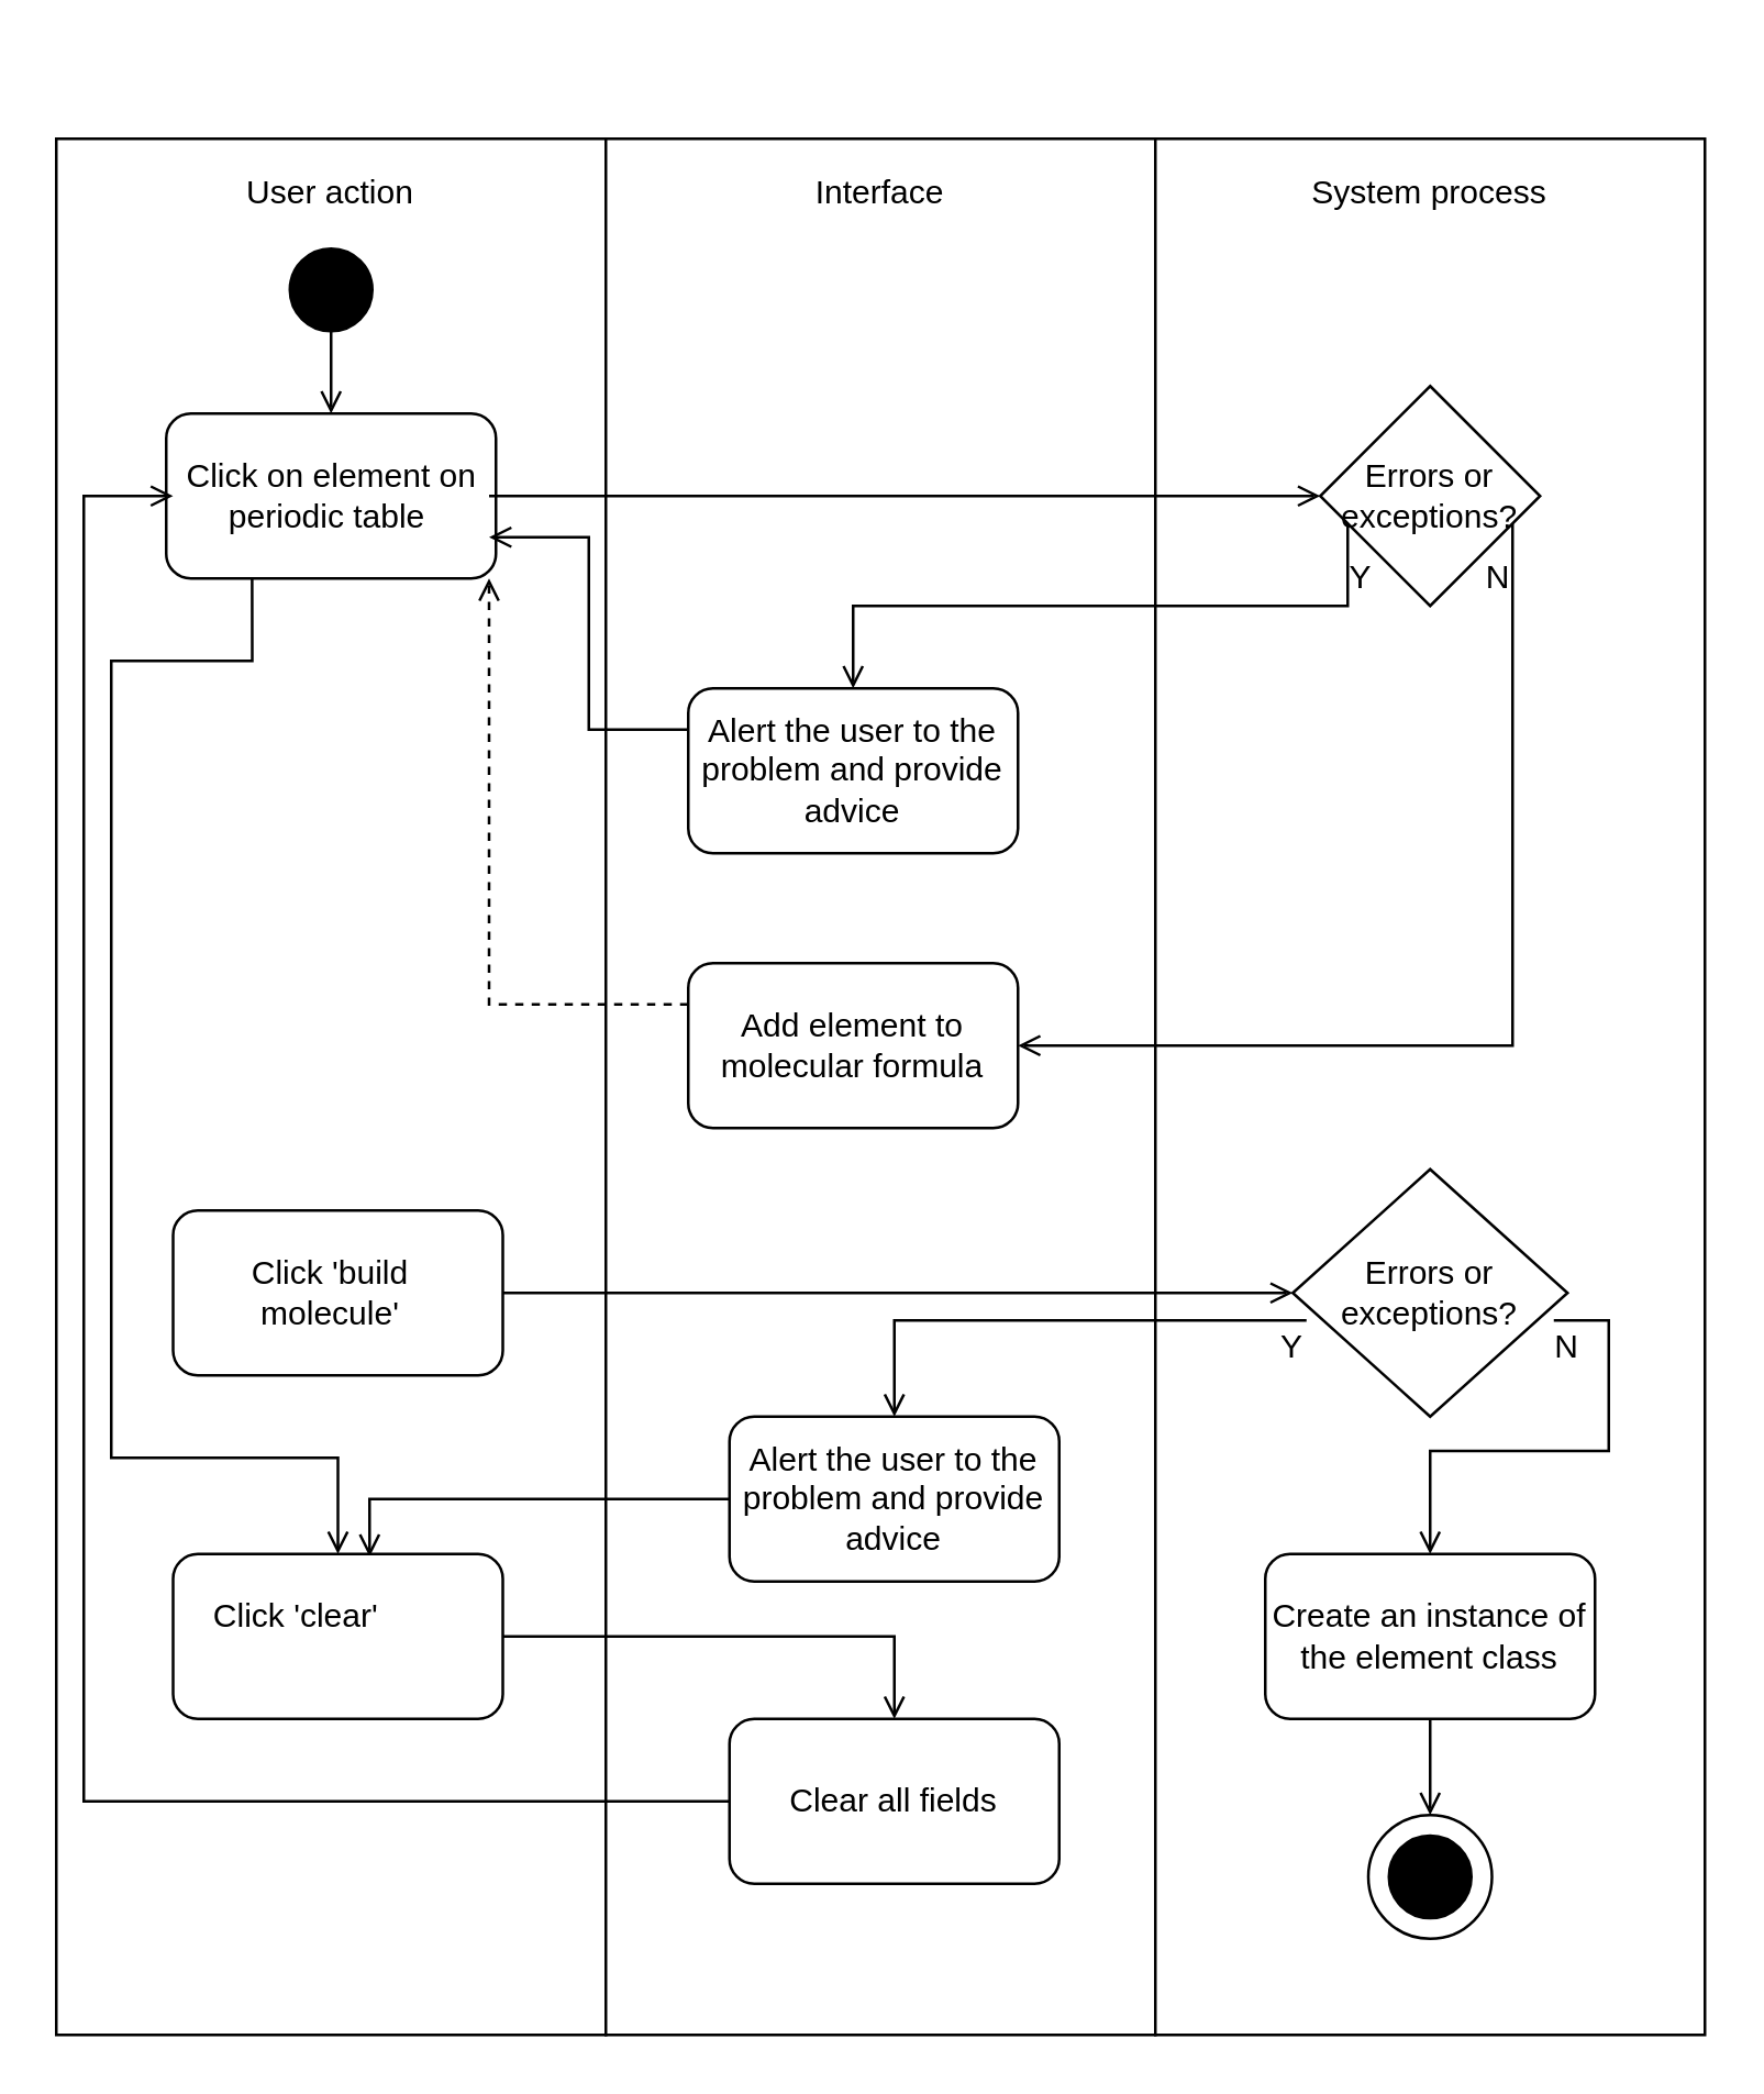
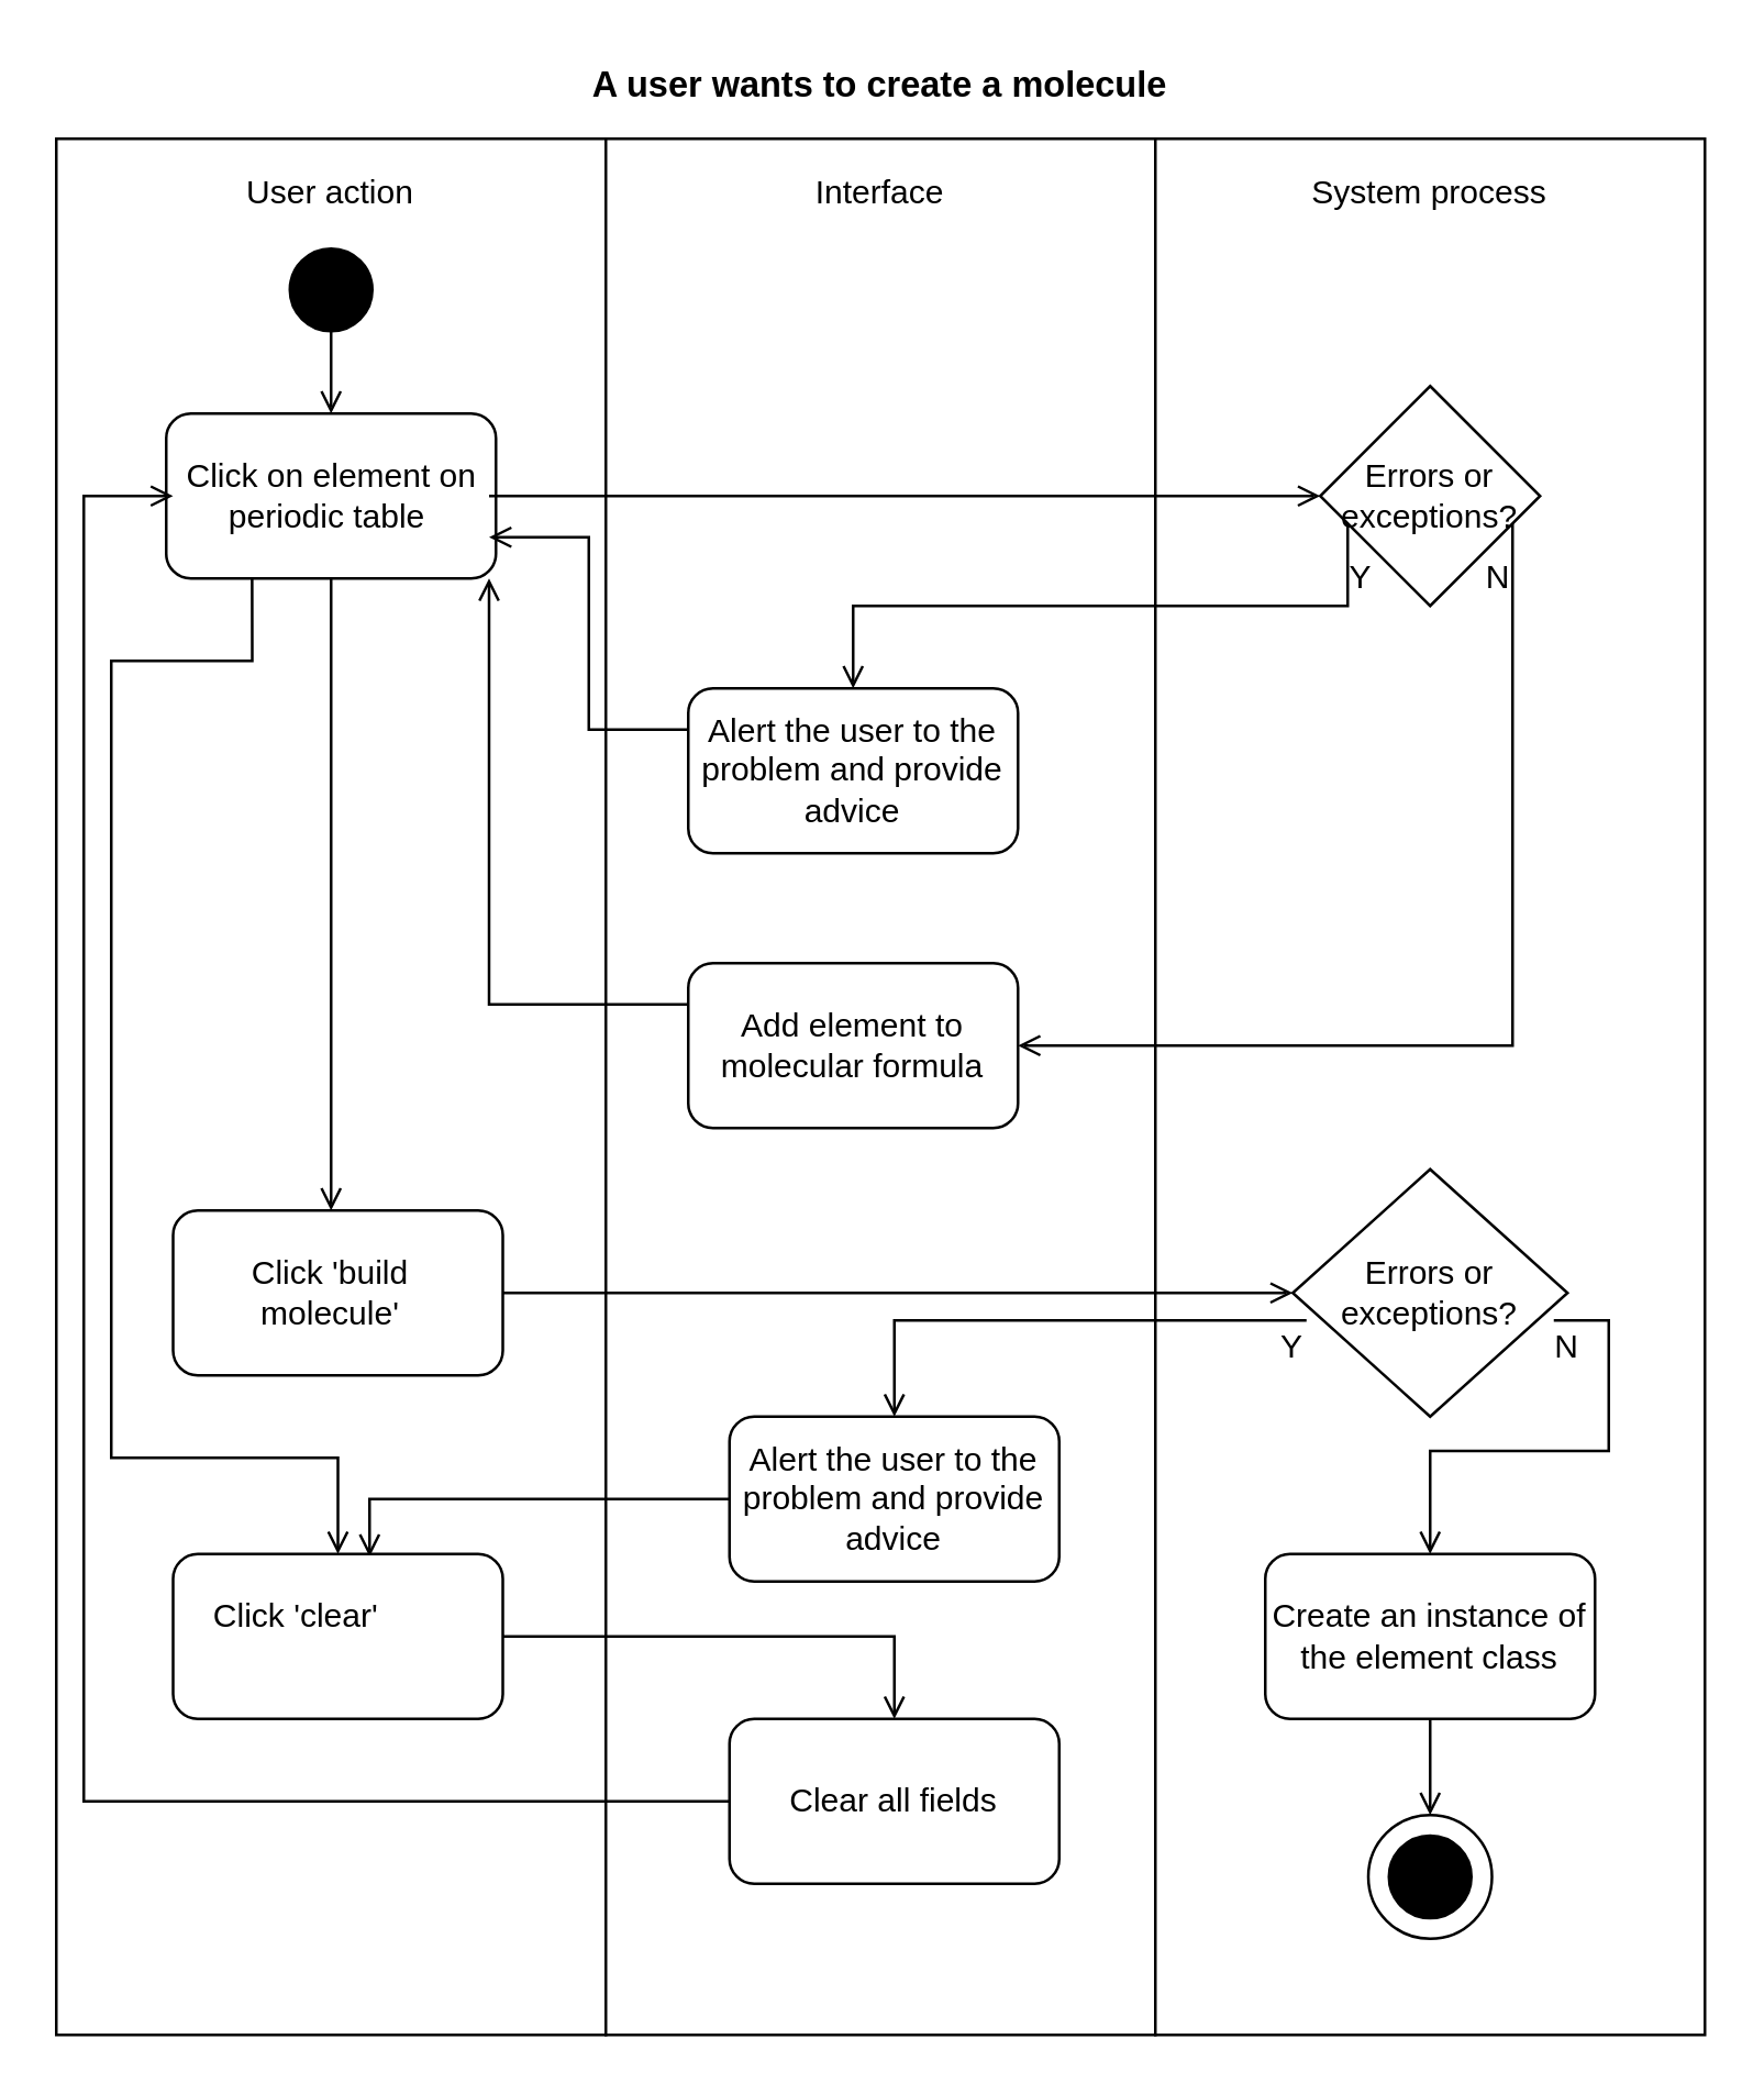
  <mxCell id="0" />
  <mxCell id="1" parent="0" />
  <mxCell id="2" value="" style="rounded=1;whiteSpace=wrap;html=1;fillColor=#FFFFFF;" vertex="1" parent="1"><mxGeometry x="62.5" y="440" width="120" height="60" as="geometry" /></mxCell>
  <mxCell id="3" value="" style="rounded=1;whiteSpace=wrap;html=1;fillColor=#FFFFFF;" vertex="1" parent="1"><mxGeometry x="260" y="140" width="130" height="60" as="geometry" /></mxCell>
  <mxCell id="4" value="" style="rounded=1;whiteSpace=wrap;html=1;fillColor=#FFFFFF;" vertex="1" parent="1"><mxGeometry x="240" y="145" width="160" height="60" as="geometry" /></mxCell>
  <mxCell id="5" value="" style="rounded=0;whiteSpace=wrap;html=1;" vertex="1" parent="1"><mxGeometry x="20" y="50" width="200" height="690" as="geometry" /></mxCell>
  <mxCell id="6" value="" style="rounded=0;whiteSpace=wrap;html=1;" vertex="1" parent="1"><mxGeometry x="220" y="50" width="200" height="690" as="geometry" /></mxCell>
  <mxCell id="7" value="" style="rounded=0;whiteSpace=wrap;html=1;" vertex="1" parent="1"><mxGeometry x="420" y="50" width="200" height="690" as="geometry" /></mxCell>
  <mxCell id="8" value="User action" style="text;html=1;strokeColor=none;fillColor=none;align=center;verticalAlign=middle;whiteSpace=wrap;rounded=0;" vertex="1" parent="1"><mxGeometry x="70" y="60" width="100" height="20" as="geometry" /></mxCell>
  <mxCell id="9" value="Interface" style="text;html=1;strokeColor=none;fillColor=none;align=center;verticalAlign=middle;whiteSpace=wrap;rounded=0;" vertex="1" parent="1"><mxGeometry x="300" y="60" width="40" height="20" as="geometry" /></mxCell>
  <mxCell id="10" value="System process" style="text;html=1;strokeColor=none;fillColor=none;align=center;verticalAlign=middle;whiteSpace=wrap;rounded=0;" vertex="1" parent="1"><mxGeometry x="475" y="60" width="90" height="20" as="geometry" /></mxCell>
  <mxCell id="11" style="edgeStyle=orthogonalEdgeStyle;rounded=0;orthogonalLoop=1;jettySize=auto;html=1;exitX=0.5;exitY=1;exitDx=0;exitDy=0;entryX=0.5;entryY=0;entryDx=0;entryDy=0;endArrow=open;endFill=0;" edge="1" parent="1" source="12" target="13"><mxGeometry relative="1" as="geometry" /></mxCell>
  <mxCell id="12" value="" style="ellipse;whiteSpace=wrap;html=1;aspect=fixed;fillColor=#000000;" vertex="1" parent="1"><mxGeometry x="105" y="90" width="30" height="30" as="geometry" /></mxCell>
  <mxCell id="13" value="" style="rounded=1;whiteSpace=wrap;html=1;fillColor=#FFFFFF;" vertex="1" parent="1"><mxGeometry x="60" y="150" width="120" height="60" as="geometry" /></mxCell>
  <mxCell id="14" style="edgeStyle=orthogonalEdgeStyle;rounded=0;orthogonalLoop=1;jettySize=auto;html=1;exitX=1;exitY=0.5;exitDx=0;exitDy=0;entryX=0;entryY=0.5;entryDx=0;entryDy=0;endArrow=open;endFill=0;" edge="1" parent="1" source="17" target="19"><mxGeometry relative="1" as="geometry" /></mxCell>
+ <mxCell id="15" style="edgeStyle=orthogonalEdgeStyle;rounded=0;orthogonalLoop=1;jettySize=auto;html=1;exitX=0.5;exitY=1;exitDx=0;exitDy=0;entryX=0.5;entryY=0;entryDx=0;entryDy=0;endArrow=open;endFill=0;" edge="1" parent="1" source="17" target="32"><mxGeometry relative="1" as="geometry" /></mxCell>
  <mxCell id="16" style="edgeStyle=orthogonalEdgeStyle;rounded=0;orthogonalLoop=1;jettySize=auto;html=1;exitX=0.25;exitY=1;exitDx=0;exitDy=0;entryX=0.5;entryY=0;entryDx=0;entryDy=0;endArrow=open;endFill=0;" edge="1" parent="1" source="17" target="49"><mxGeometry relative="1" as="geometry"><Array as="points"><mxPoint x="91" y="240" /><mxPoint x="40" y="240" /><mxPoint x="40" y="530" /><mxPoint x="123" y="530" /></Array></mxGeometry></mxCell>
  <mxCell id="17" value="Click on element on periodic table&amp;nbsp;" style="text;html=1;strokeColor=none;fillColor=none;align=center;verticalAlign=middle;whiteSpace=wrap;rounded=0;" vertex="1" parent="1"><mxGeometry x="62.5" y="150" width="115" height="60" as="geometry" /></mxCell>
  <mxCell id="18" value="" style="rounded=1;whiteSpace=wrap;html=1;fillColor=#FFFFFF;" vertex="1" parent="1"><mxGeometry x="250" y="250" width="120" height="60" as="geometry" /></mxCell>
  <mxCell id="19" value="" style="rhombus;whiteSpace=wrap;html=1;fillColor=#FFFFFF;" vertex="1" parent="1"><mxGeometry x="480" y="140" width="80" height="80" as="geometry" /></mxCell>
  <mxCell id="20" style="edgeStyle=orthogonalEdgeStyle;rounded=0;orthogonalLoop=1;jettySize=auto;html=1;exitX=0;exitY=1;exitDx=0;exitDy=0;entryX=0.5;entryY=0;entryDx=0;entryDy=0;endArrow=open;endFill=0;" edge="1" parent="1" source="22" target="24"><mxGeometry relative="1" as="geometry" /></mxCell>
  <mxCell id="21" style="edgeStyle=orthogonalEdgeStyle;rounded=0;orthogonalLoop=1;jettySize=auto;html=1;exitX=1;exitY=1;exitDx=0;exitDy=0;entryX=1;entryY=0.5;entryDx=0;entryDy=0;endArrow=open;endFill=0;" edge="1" parent="1" source="22" target="27"><mxGeometry relative="1" as="geometry" /></mxCell>
  <mxCell id="22" value="Errors or exceptions?" style="text;html=1;strokeColor=none;fillColor=none;align=center;verticalAlign=middle;whiteSpace=wrap;rounded=0;" vertex="1" parent="1"><mxGeometry x="490" y="170" width="60" height="20" as="geometry" /></mxCell>
  <mxCell id="23" style="edgeStyle=orthogonalEdgeStyle;rounded=0;orthogonalLoop=1;jettySize=auto;html=1;exitX=0;exitY=0.25;exitDx=0;exitDy=0;entryX=1;entryY=0.75;entryDx=0;entryDy=0;endArrow=open;endFill=0;" edge="1" parent="1" source="24" target="17"><mxGeometry relative="1" as="geometry" /></mxCell>
  <mxCell id="24" value="Alert the user to the problem and provide advice" style="text;html=1;strokeColor=none;fillColor=none;align=center;verticalAlign=middle;whiteSpace=wrap;rounded=0;" vertex="1" parent="1"><mxGeometry x="250" y="250" width="120" height="60" as="geometry" /></mxCell>
  <mxCell id="25" value="" style="rounded=1;whiteSpace=wrap;html=1;fillColor=#FFFFFF;" vertex="1" parent="1"><mxGeometry x="250" y="350" width="120" height="60" as="geometry" /></mxCell>
- <mxCell id="26" style="edgeStyle=orthogonalEdgeStyle;rounded=0;orthogonalLoop=1;jettySize=auto;html=1;exitX=0;exitY=0.25;exitDx=0;exitDy=0;entryX=1;entryY=1;entryDx=0;entryDy=0;endArrow=open;endFill=0;dashed=1;" edge="1" parent="1" source="27" target="17"><mxGeometry relative="1" as="geometry" /></mxCell>
+ <mxCell id="26" style="edgeStyle=orthogonalEdgeStyle;rounded=0;orthogonalLoop=1;jettySize=auto;html=1;exitX=0;exitY=0.25;exitDx=0;exitDy=0;entryX=1;entryY=1;entryDx=0;entryDy=0;endArrow=open;endFill=0;" edge="1" parent="1" source="27" target="17"><mxGeometry relative="1" as="geometry" /></mxCell>
  <mxCell id="27" value="Add element to molecular formula" style="text;html=1;strokeColor=none;fillColor=none;align=center;verticalAlign=middle;whiteSpace=wrap;rounded=0;" vertex="1" parent="1"><mxGeometry x="250" y="350" width="120" height="60" as="geometry" /></mxCell>
  <mxCell id="28" value="Y" style="text;html=1;strokeColor=none;fillColor=none;align=center;verticalAlign=middle;whiteSpace=wrap;rounded=0;" vertex="1" parent="1"><mxGeometry x="475" y="200" width="40" height="20" as="geometry" /></mxCell>
  <mxCell id="29" value="N" style="text;html=1;strokeColor=none;fillColor=none;align=center;verticalAlign=middle;whiteSpace=wrap;rounded=0;" vertex="1" parent="1"><mxGeometry x="525" y="200" width="40" height="20" as="geometry" /></mxCell>
  <mxCell id="30" style="edgeStyle=orthogonalEdgeStyle;rounded=0;orthogonalLoop=1;jettySize=auto;html=1;exitX=1;exitY=0.5;exitDx=0;exitDy=0;entryX=0;entryY=0.5;entryDx=0;entryDy=0;endArrow=open;endFill=0;" edge="1" parent="1" source="31" target="33"><mxGeometry relative="1" as="geometry" /></mxCell>
  <mxCell id="31" value="" style="rounded=1;whiteSpace=wrap;html=1;fillColor=#FFFFFF;" vertex="1" parent="1"><mxGeometry x="62.5" y="440" width="120" height="60" as="geometry" /></mxCell>
  <mxCell id="32" value="Click 'build molecule'" style="text;html=1;strokeColor=none;fillColor=none;align=center;verticalAlign=middle;whiteSpace=wrap;rounded=0;" vertex="1" parent="1"><mxGeometry x="80" y="440" width="80" height="60" as="geometry" /></mxCell>
  <mxCell id="33" value="" style="rhombus;whiteSpace=wrap;html=1;fillColor=#FFFFFF;" vertex="1" parent="1"><mxGeometry x="470" y="425" width="100" height="90" as="geometry" /></mxCell>
  <mxCell id="34" style="edgeStyle=orthogonalEdgeStyle;rounded=0;orthogonalLoop=1;jettySize=auto;html=1;exitX=0;exitY=0.75;exitDx=0;exitDy=0;entryX=0.5;entryY=0;entryDx=0;entryDy=0;endArrow=open;endFill=0;" edge="1" parent="1" source="36" target="41"><mxGeometry relative="1" as="geometry" /></mxCell>
  <mxCell id="35" style="edgeStyle=orthogonalEdgeStyle;rounded=0;orthogonalLoop=1;jettySize=auto;html=1;exitX=1;exitY=0.75;exitDx=0;exitDy=0;entryX=0.5;entryY=0;entryDx=0;entryDy=0;endArrow=open;endFill=0;" edge="1" parent="1" source="36" target="43"><mxGeometry relative="1" as="geometry" /></mxCell>
  <mxCell id="36" value="Errors or exceptions?" style="text;html=1;strokeColor=none;fillColor=none;align=center;verticalAlign=middle;whiteSpace=wrap;rounded=0;" vertex="1" parent="1"><mxGeometry x="475" y="450" width="90" height="40" as="geometry" /></mxCell>
  <mxCell id="37" value="Y" style="text;html=1;strokeColor=none;fillColor=none;align=center;verticalAlign=middle;whiteSpace=wrap;rounded=0;" vertex="1" parent="1"><mxGeometry x="450" y="480" width="40" height="20" as="geometry" /></mxCell>
  <mxCell id="38" value="N" style="text;html=1;strokeColor=none;fillColor=none;align=center;verticalAlign=middle;whiteSpace=wrap;rounded=0;" vertex="1" parent="1"><mxGeometry x="550" y="480" width="40" height="20" as="geometry" /></mxCell>
  <mxCell id="39" value="" style="rounded=1;whiteSpace=wrap;html=1;fillColor=#FFFFFF;" vertex="1" parent="1"><mxGeometry x="265" y="515" width="120" height="60" as="geometry" /></mxCell>
  <mxCell id="40" style="edgeStyle=orthogonalEdgeStyle;rounded=0;orthogonalLoop=1;jettySize=auto;html=1;exitX=0;exitY=0.5;exitDx=0;exitDy=0;entryX=0.596;entryY=0.017;entryDx=0;entryDy=0;entryPerimeter=0;endArrow=open;endFill=0;" edge="1" parent="1" source="41" target="49"><mxGeometry relative="1" as="geometry" /></mxCell>
  <mxCell id="41" value="Alert the user to the problem and provide advice" style="text;html=1;strokeColor=none;fillColor=none;align=center;verticalAlign=middle;whiteSpace=wrap;rounded=0;" vertex="1" parent="1"><mxGeometry x="265" y="515" width="120" height="60" as="geometry" /></mxCell>
  <mxCell id="42" style="edgeStyle=orthogonalEdgeStyle;rounded=0;orthogonalLoop=1;jettySize=auto;html=1;exitX=0.5;exitY=1;exitDx=0;exitDy=0;entryX=0.5;entryY=0;entryDx=0;entryDy=0;endArrow=open;endFill=0;" edge="1" parent="1" source="43" target="45"><mxGeometry relative="1" as="geometry" /></mxCell>
  <mxCell id="43" value="" style="rounded=1;whiteSpace=wrap;html=1;fillColor=#FFFFFF;" vertex="1" parent="1"><mxGeometry x="460" y="565" width="120" height="60" as="geometry" /></mxCell>
  <mxCell id="44" value="Create an instance of the element class" style="text;html=1;strokeColor=none;fillColor=none;align=center;verticalAlign=middle;whiteSpace=wrap;rounded=0;" vertex="1" parent="1"><mxGeometry x="460" y="575" width="120" height="40" as="geometry" /></mxCell>
  <mxCell id="45" value="" style="ellipse;whiteSpace=wrap;html=1;aspect=fixed;fillColor=#FFFFFF;" vertex="1" parent="1"><mxGeometry x="497.5" y="660" width="45" height="45" as="geometry" /></mxCell>
  <mxCell id="46" value="" style="ellipse;whiteSpace=wrap;html=1;aspect=fixed;fillColor=#000000;" vertex="1" parent="1"><mxGeometry x="505" y="667.5" width="30" height="30" as="geometry" /></mxCell>
+ <mxCell id="47" value="&lt;b&gt;&lt;font style=&quot;font-size: 13px&quot;&gt;A user wants to create a molecule&lt;/font&gt;&lt;/b&gt;" style="text;html=1;strokeColor=none;fillColor=none;align=center;verticalAlign=middle;whiteSpace=wrap;rounded=0;" vertex="1" parent="1"><mxGeometry x="150" y="20" width="340" height="20" as="geometry" /></mxCell>
  <mxCell id="48" style="edgeStyle=orthogonalEdgeStyle;rounded=0;orthogonalLoop=1;jettySize=auto;html=1;exitX=1;exitY=0.5;exitDx=0;exitDy=0;entryX=0.5;entryY=0;entryDx=0;entryDy=0;endArrow=open;endFill=0;" edge="1" parent="1" source="49" target="52"><mxGeometry relative="1" as="geometry" /></mxCell>
  <mxCell id="49" value="" style="rounded=1;whiteSpace=wrap;html=1;fillColor=#FFFFFF;" vertex="1" parent="1"><mxGeometry x="62.5" y="565" width="120" height="60" as="geometry" /></mxCell>
  <mxCell id="50" value="Click 'clear'" style="text;html=1;strokeColor=none;fillColor=none;align=center;verticalAlign=middle;whiteSpace=wrap;rounded=0;" vertex="1" parent="1"><mxGeometry x="65" y="570" width="85" height="35" as="geometry" /></mxCell>
  <mxCell id="51" style="edgeStyle=orthogonalEdgeStyle;rounded=0;orthogonalLoop=1;jettySize=auto;html=1;exitX=0;exitY=0.5;exitDx=0;exitDy=0;endArrow=open;endFill=0;entryX=0;entryY=0.5;entryDx=0;entryDy=0;" edge="1" parent="1" source="52" target="17"><mxGeometry relative="1" as="geometry"><mxPoint x="40" y="530" as="targetPoint" /><Array as="points"><mxPoint x="30" y="655" /><mxPoint x="30" y="180" /></Array></mxGeometry></mxCell>
  <mxCell id="52" value="" style="rounded=1;whiteSpace=wrap;html=1;fillColor=#FFFFFF;" vertex="1" parent="1"><mxGeometry x="265" y="625" width="120" height="60" as="geometry" /></mxCell>
  <mxCell id="53" value="Clear all fields" style="text;html=1;strokeColor=none;fillColor=none;align=center;verticalAlign=middle;whiteSpace=wrap;rounded=0;" vertex="1" parent="1"><mxGeometry x="280" y="640" width="90" height="30" as="geometry" /></mxCell>
